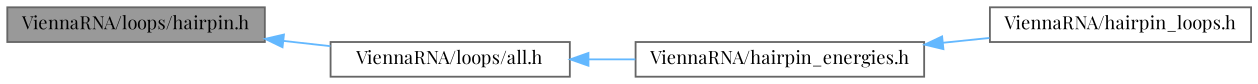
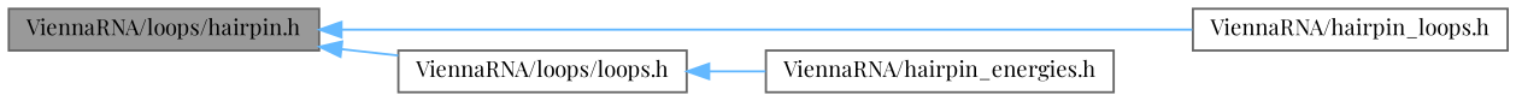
  digraph {
    fontname="Playfair Display"
    rankdir=LR
    node [color=grey40 fillcolor=white fontname="Playfair Display" fontsize=10 shape=box style=filled]
    edge [color=steelblue1 dir=back fontname="Playfair Display" fontsize=10 labelfontname=Helvetica labelfontsize=10 style=solid]
    n1 [color=gray40 fillcolor=grey60 fontcolor=black height=0.2 label="ViennaRNA/loops/hairpin.h" width=0.4]
    n2 [height=0.2 label="ViennaRNA/hairpin_loops.h" width=0.4]
-   n3 [height=0.2 label="ViennaRNA/loops/all.h" width=0.4]
+   n3 [height=0.2 label="ViennaRNA/loops/loops.h" width=0.4]
    n4 [height=0.2 label="ViennaRNA/hairpin_energies.h" width=0.4]
-   n4 -> n2
+   n1 -> n2
    n1 -> n3
    n3 -> n4
  }
